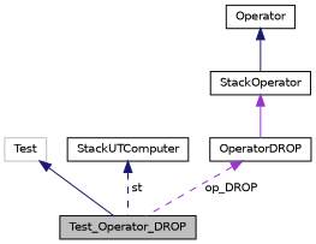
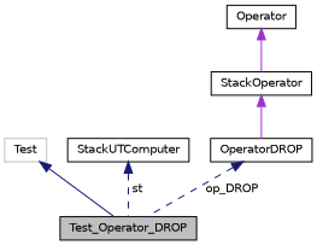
  digraph {
    node [color=black fillcolor=white fontname=Helvetica fontsize=10 shape=record style=filled]
    edge [color=midnightblue dir=back fontname=Helvetica fontsize=10 labelfontname=Helvetica labelfontsize=10 style=solid]
    n1 [fillcolor=grey75 fontcolor=black height=0.2 label=Test_Operator_DROP width=0.4]
    n2 [color=grey75 height=0.2 label=Test width=0.4]
    n3 [height=0.2 label=StackUTComputer width=0.4]
    n4 [height=0.2 label=OperatorDROP width=0.4]
    n5 [height=0.2 label=StackOperator width=0.4]
    n6 [height=0.2 label=Operator width=0.4]
    n2 -> n1
    n3 -> n1 [label=" st" style=dashed]
-   n4 -> n1 [color=darkorchid3 label=" op_DROP" style=dashed]
+   n4 -> n1 [label=" op_DROP" style=dashed]
    n5 -> n4 [color=darkorchid3]
-   n6 -> n5
+   n6 -> n5 [color=darkorchid3]
  }
